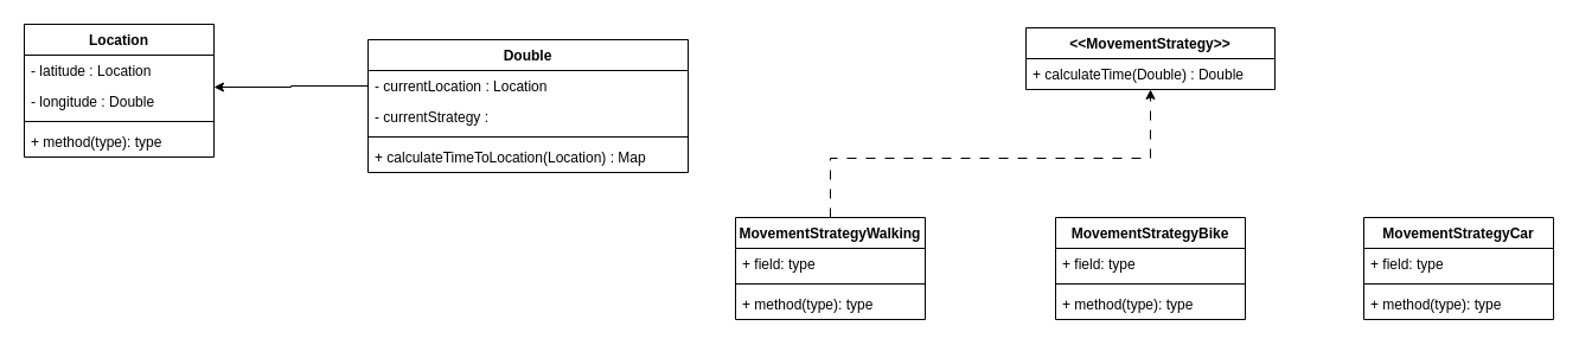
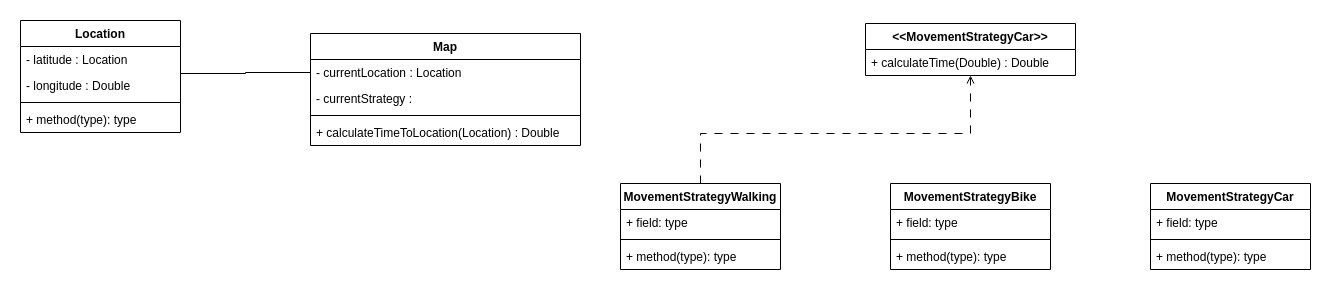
  <mxCell id="0" />
  <mxCell id="1" parent="0" />
- <mxCell id="2" value="Double" style="swimlane;fontStyle=1;align=center;verticalAlign=top;childLayout=stackLayout;horizontal=1;startSize=26;horizontalStack=0;resizeParent=1;resizeParentMax=0;resizeLast=0;collapsible=1;marginBottom=0;whiteSpace=wrap;html=1;" vertex="1" parent="1"><mxGeometry x="310" y="33" width="270" height="112" as="geometry" /></mxCell>
+ <mxCell id="2" value="Map" style="swimlane;fontStyle=1;align=center;verticalAlign=top;childLayout=stackLayout;horizontal=1;startSize=26;horizontalStack=0;resizeParent=1;resizeParentMax=0;resizeLast=0;collapsible=1;marginBottom=0;whiteSpace=wrap;html=1;" vertex="1" parent="1"><mxGeometry x="310" y="33" width="270" height="112" as="geometry" /></mxCell>
  <mxCell id="3" value="- currentLocation : Location" style="text;strokeColor=none;fillColor=none;align=left;verticalAlign=top;spacingLeft=4;spacingRight=4;overflow=hidden;rotatable=0;points=[[0,0.5],[1,0.5]];portConstraint=eastwest;whiteSpace=wrap;html=1;" vertex="1" parent="2"><mxGeometry y="26" width="270" height="26" as="geometry" /></mxCell>
  <mxCell id="4" value="- currentStrategy :&amp;nbsp;" style="text;strokeColor=none;fillColor=none;align=left;verticalAlign=top;spacingLeft=4;spacingRight=4;overflow=hidden;rotatable=0;points=[[0,0.5],[1,0.5]];portConstraint=eastwest;whiteSpace=wrap;html=1;" vertex="1" parent="2"><mxGeometry y="52" width="270" height="26" as="geometry" /></mxCell>
  <mxCell id="5" value="" style="line;strokeWidth=1;fillColor=none;align=left;verticalAlign=middle;spacingTop=-1;spacingLeft=3;spacingRight=3;rotatable=0;labelPosition=right;points=[];portConstraint=eastwest;strokeColor=inherit;" vertex="1" parent="2"><mxGeometry y="78" width="270" height="8" as="geometry" /></mxCell>
- <mxCell id="6" value="+ calculateTimeToLocation(Location) : Map" style="text;strokeColor=none;fillColor=none;align=left;verticalAlign=top;spacingLeft=4;spacingRight=4;overflow=hidden;rotatable=0;points=[[0,0.5],[1,0.5]];portConstraint=eastwest;whiteSpace=wrap;html=1;" vertex="1" parent="2"><mxGeometry y="86" width="270" height="26" as="geometry" /></mxCell>
+ <mxCell id="6" value="+ calculateTimeToLocation(Location) : Double" style="text;strokeColor=none;fillColor=none;align=left;verticalAlign=top;spacingLeft=4;spacingRight=4;overflow=hidden;rotatable=0;points=[[0,0.5],[1,0.5]];portConstraint=eastwest;whiteSpace=wrap;html=1;" vertex="1" parent="2"><mxGeometry y="86" width="270" height="26" as="geometry" /></mxCell>
  <mxCell id="7" value="Location" style="swimlane;fontStyle=1;align=center;verticalAlign=top;childLayout=stackLayout;horizontal=1;startSize=26;horizontalStack=0;resizeParent=1;resizeParentMax=0;resizeLast=0;collapsible=1;marginBottom=0;whiteSpace=wrap;html=1;" vertex="1" parent="1"><mxGeometry x="20" y="20" width="160" height="112" as="geometry" /></mxCell>
  <mxCell id="8" value="- latitude : Location" style="text;strokeColor=none;fillColor=none;align=left;verticalAlign=top;spacingLeft=4;spacingRight=4;overflow=hidden;rotatable=0;points=[[0,0.5],[1,0.5]];portConstraint=eastwest;whiteSpace=wrap;html=1;" vertex="1" parent="7"><mxGeometry y="26" width="160" height="26" as="geometry" /></mxCell>
  <mxCell id="9" value="- longitude : Double" style="text;strokeColor=none;fillColor=none;align=left;verticalAlign=top;spacingLeft=4;spacingRight=4;overflow=hidden;rotatable=0;points=[[0,0.5],[1,0.5]];portConstraint=eastwest;whiteSpace=wrap;html=1;" vertex="1" parent="7"><mxGeometry y="52" width="160" height="26" as="geometry" /></mxCell>
  <mxCell id="10" value="" style="line;strokeWidth=1;fillColor=none;align=left;verticalAlign=middle;spacingTop=-1;spacingLeft=3;spacingRight=3;rotatable=0;labelPosition=right;points=[];portConstraint=eastwest;strokeColor=inherit;" vertex="1" parent="7"><mxGeometry y="78" width="160" height="8" as="geometry" /></mxCell>
  <mxCell id="11" value="+ method(type): type" style="text;strokeColor=none;fillColor=none;align=left;verticalAlign=top;spacingLeft=4;spacingRight=4;overflow=hidden;rotatable=0;points=[[0,0.5],[1,0.5]];portConstraint=eastwest;whiteSpace=wrap;html=1;" vertex="1" parent="7"><mxGeometry y="86" width="160" height="26" as="geometry" /></mxCell>
- <mxCell id="12" style="edgeStyle=orthogonalEdgeStyle;rounded=0;orthogonalLoop=1;jettySize=auto;html=1;" edge="1" parent="1" source="3" target="7"><mxGeometry relative="1" as="geometry"><Array as="points"><mxPoint x="245" y="72" /><mxPoint x="245" y="73" /></Array></mxGeometry></mxCell>
- <mxCell id="13" value="&amp;lt;&amp;lt;MovementStrategy&amp;gt;&amp;gt;" style="swimlane;fontStyle=1;align=center;verticalAlign=top;childLayout=stackLayout;horizontal=1;startSize=26;horizontalStack=0;resizeParent=1;resizeParentMax=0;resizeLast=0;collapsible=1;marginBottom=0;whiteSpace=wrap;html=1;" vertex="1" parent="1"><mxGeometry x="865" y="23" width="210" height="52" as="geometry" /></mxCell>
+ <mxCell id="12" style="edgeStyle=orthogonalEdgeStyle;rounded=0;orthogonalLoop=1;jettySize=auto;html=1;endArrow=none;" edge="1" parent="1" source="3" target="7"><mxGeometry relative="1" as="geometry"><Array as="points"><mxPoint x="245" y="72" /><mxPoint x="245" y="73" /></Array></mxGeometry></mxCell>
+ <mxCell id="13" value="&amp;lt;&amp;lt;MovementStrategyCar&amp;gt;&amp;gt;" style="swimlane;fontStyle=1;align=center;verticalAlign=top;childLayout=stackLayout;horizontal=1;startSize=26;horizontalStack=0;resizeParent=1;resizeParentMax=0;resizeLast=0;collapsible=1;marginBottom=0;whiteSpace=wrap;html=1;" vertex="1" parent="1"><mxGeometry x="865" y="23" width="210" height="52" as="geometry" /></mxCell>
  <mxCell id="14" value="+ calculateTime(Double) : Double&amp;nbsp;" style="text;strokeColor=none;fillColor=none;align=left;verticalAlign=top;spacingLeft=4;spacingRight=4;overflow=hidden;rotatable=0;points=[[0,0.5],[1,0.5]];portConstraint=eastwest;whiteSpace=wrap;html=1;" vertex="1" parent="13"><mxGeometry y="26" width="210" height="26" as="geometry" /></mxCell>
- <mxCell id="15" style="edgeStyle=orthogonalEdgeStyle;rounded=0;orthogonalLoop=1;jettySize=auto;html=1;dashed=1;dashPattern=8 8;" edge="1" parent="1" source="16" target="14"><mxGeometry relative="1" as="geometry"><mxPoint x="700" y="103" as="targetPoint" /><Array as="points"><mxPoint x="700" y="133" /><mxPoint x="970" y="133" /></Array></mxGeometry></mxCell>
+ <mxCell id="15" style="edgeStyle=orthogonalEdgeStyle;rounded=0;orthogonalLoop=1;jettySize=auto;html=1;dashed=1;dashPattern=8 8;endArrow=open;" edge="1" parent="1" source="16" target="14"><mxGeometry relative="1" as="geometry"><mxPoint x="700" y="103" as="targetPoint" /><Array as="points"><mxPoint x="700" y="133" /><mxPoint x="970" y="133" /></Array></mxGeometry></mxCell>
  <mxCell id="16" value="MovementStrategyWalking" style="swimlane;fontStyle=1;align=center;verticalAlign=top;childLayout=stackLayout;horizontal=1;startSize=26;horizontalStack=0;resizeParent=1;resizeParentMax=0;resizeLast=0;collapsible=1;marginBottom=0;whiteSpace=wrap;html=1;" vertex="1" parent="1"><mxGeometry x="620" y="183" width="160" height="86" as="geometry" /></mxCell>
  <mxCell id="17" value="+ field: type" style="text;strokeColor=none;fillColor=none;align=left;verticalAlign=top;spacingLeft=4;spacingRight=4;overflow=hidden;rotatable=0;points=[[0,0.5],[1,0.5]];portConstraint=eastwest;whiteSpace=wrap;html=1;" vertex="1" parent="16"><mxGeometry y="26" width="160" height="26" as="geometry" /></mxCell>
  <mxCell id="18" value="" style="line;strokeWidth=1;fillColor=none;align=left;verticalAlign=middle;spacingTop=-1;spacingLeft=3;spacingRight=3;rotatable=0;labelPosition=right;points=[];portConstraint=eastwest;strokeColor=inherit;" vertex="1" parent="16"><mxGeometry y="52" width="160" height="8" as="geometry" /></mxCell>
  <mxCell id="19" value="+ method(type): type" style="text;strokeColor=none;fillColor=none;align=left;verticalAlign=top;spacingLeft=4;spacingRight=4;overflow=hidden;rotatable=0;points=[[0,0.5],[1,0.5]];portConstraint=eastwest;whiteSpace=wrap;html=1;" vertex="1" parent="16"><mxGeometry y="60" width="160" height="26" as="geometry" /></mxCell>
  <mxCell id="20" value="MovementStrategyBike" style="swimlane;fontStyle=1;align=center;verticalAlign=top;childLayout=stackLayout;horizontal=1;startSize=26;horizontalStack=0;resizeParent=1;resizeParentMax=0;resizeLast=0;collapsible=1;marginBottom=0;whiteSpace=wrap;html=1;" vertex="1" parent="1"><mxGeometry x="890" y="183" width="160" height="86" as="geometry" /></mxCell>
  <mxCell id="21" value="+ field: type" style="text;strokeColor=none;fillColor=none;align=left;verticalAlign=top;spacingLeft=4;spacingRight=4;overflow=hidden;rotatable=0;points=[[0,0.5],[1,0.5]];portConstraint=eastwest;whiteSpace=wrap;html=1;" vertex="1" parent="20"><mxGeometry y="26" width="160" height="26" as="geometry" /></mxCell>
  <mxCell id="22" value="" style="line;strokeWidth=1;fillColor=none;align=left;verticalAlign=middle;spacingTop=-1;spacingLeft=3;spacingRight=3;rotatable=0;labelPosition=right;points=[];portConstraint=eastwest;strokeColor=inherit;" vertex="1" parent="20"><mxGeometry y="52" width="160" height="8" as="geometry" /></mxCell>
  <mxCell id="23" value="+ method(type): type" style="text;strokeColor=none;fillColor=none;align=left;verticalAlign=top;spacingLeft=4;spacingRight=4;overflow=hidden;rotatable=0;points=[[0,0.5],[1,0.5]];portConstraint=eastwest;whiteSpace=wrap;html=1;" vertex="1" parent="20"><mxGeometry y="60" width="160" height="26" as="geometry" /></mxCell>
  <mxCell id="24" value="MovementStrategyCar" style="swimlane;fontStyle=1;align=center;verticalAlign=top;childLayout=stackLayout;horizontal=1;startSize=26;horizontalStack=0;resizeParent=1;resizeParentMax=0;resizeLast=0;collapsible=1;marginBottom=0;whiteSpace=wrap;html=1;" vertex="1" parent="1"><mxGeometry x="1150" y="183" width="160" height="86" as="geometry" /></mxCell>
  <mxCell id="25" value="+ field: type" style="text;strokeColor=none;fillColor=none;align=left;verticalAlign=top;spacingLeft=4;spacingRight=4;overflow=hidden;rotatable=0;points=[[0,0.5],[1,0.5]];portConstraint=eastwest;whiteSpace=wrap;html=1;" vertex="1" parent="24"><mxGeometry y="26" width="160" height="26" as="geometry" /></mxCell>
  <mxCell id="26" value="" style="line;strokeWidth=1;fillColor=none;align=left;verticalAlign=middle;spacingTop=-1;spacingLeft=3;spacingRight=3;rotatable=0;labelPosition=right;points=[];portConstraint=eastwest;strokeColor=inherit;" vertex="1" parent="24"><mxGeometry y="52" width="160" height="8" as="geometry" /></mxCell>
  <mxCell id="27" value="+ method(type): type" style="text;strokeColor=none;fillColor=none;align=left;verticalAlign=top;spacingLeft=4;spacingRight=4;overflow=hidden;rotatable=0;points=[[0,0.5],[1,0.5]];portConstraint=eastwest;whiteSpace=wrap;html=1;" vertex="1" parent="24"><mxGeometry y="60" width="160" height="26" as="geometry" /></mxCell>
